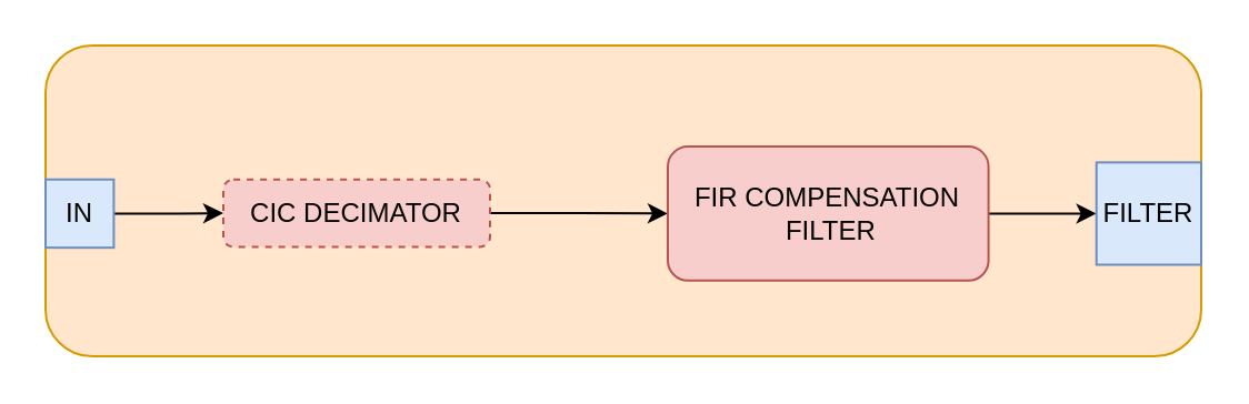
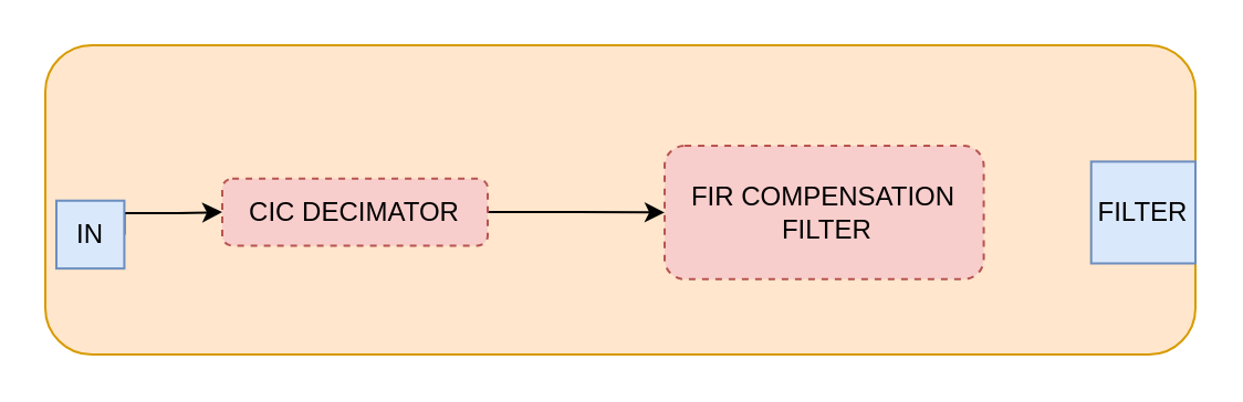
  <mxCell id="0" />
  <mxCell id="1" parent="0" />
  <mxCell id="2" value="" style="rounded=1;whiteSpace=wrap;html=1;fillColor=#ffe6cc;strokeColor=#d79b00;" parent="1" vertex="1"><mxGeometry x="20" y="20" width="520" height="140" as="geometry" /></mxCell>
  <mxCell id="3" style="edgeStyle=orthogonalEdgeStyle;rounded=0;orthogonalLoop=1;jettySize=auto;html=1;exitX=1;exitY=0.5;exitDx=0;exitDy=0;entryX=0;entryY=0.5;entryDx=0;entryDy=0;" edge="1" parent="1" source="4" target="6"><mxGeometry relative="1" as="geometry" /></mxCell>
  <mxCell id="4" value="CIC DECIMATOR" style="rounded=1;whiteSpace=wrap;html=1;fillColor=#f8cecc;strokeColor=#b85450;dashed=1;" parent="1" vertex="1"><mxGeometry x="100" y="80.36" width="120" height="30.36" as="geometry" /></mxCell>
- <mxCell id="5" style="edgeStyle=orthogonalEdgeStyle;rounded=0;orthogonalLoop=1;jettySize=auto;html=1;entryX=0;entryY=0.5;entryDx=0;entryDy=0;" edge="1" parent="1" source="6" target="9"><mxGeometry relative="1" as="geometry" /></mxCell>
- <mxCell id="6" value="FIR COMPENSATION&lt;br&gt;&amp;nbsp;FILTER" style="rounded=1;whiteSpace=wrap;html=1;fillColor=#f8cecc;strokeColor=#b85450;" parent="1" vertex="1"><mxGeometry x="300" y="65.53" width="144.29" height="60.36" as="geometry" /></mxCell>
+ <mxCell id="6" value="FIR COMPENSATION&lt;br&gt;&amp;nbsp;FILTER" style="rounded=1;whiteSpace=wrap;html=1;fillColor=#f8cecc;strokeColor=#b85450;dashed=1;" parent="1" vertex="1"><mxGeometry x="300" y="65.53" width="144.29" height="60.36" as="geometry" /></mxCell>
  <mxCell id="7" style="edgeStyle=orthogonalEdgeStyle;rounded=0;html=1;exitX=1;exitY=0.5;entryX=0;entryY=0.5;jettySize=auto;orthogonalLoop=1;" parent="1" source="8" target="4" edge="1"><mxGeometry relative="1" as="geometry"><Array as="points"><mxPoint x="80" y="96" /><mxPoint x="80" y="96" /></Array></mxGeometry></mxCell>
- <mxCell id="8" value="IN" style="rounded=0;whiteSpace=wrap;html=1;fillColor=#dae8fc;strokeColor=#6c8ebf;" parent="1" vertex="1"><mxGeometry x="20" y="80.357" width="30.714" height="30.714" as="geometry" /></mxCell>
+ <mxCell id="8" value="IN" style="rounded=0;whiteSpace=wrap;html=1;fillColor=#dae8fc;strokeColor=#6c8ebf;" parent="1" vertex="1"><mxGeometry x="25" y="90.357" width="30.714" height="30.714" as="geometry" /></mxCell>
  <mxCell id="9" value="FILTER" style="rounded=0;whiteSpace=wrap;html=1;fillColor=#dae8fc;strokeColor=#6c8ebf;" parent="1" vertex="1"><mxGeometry x="492.86" y="72.68" width="47.14" height="46.07" as="geometry" /></mxCell>
